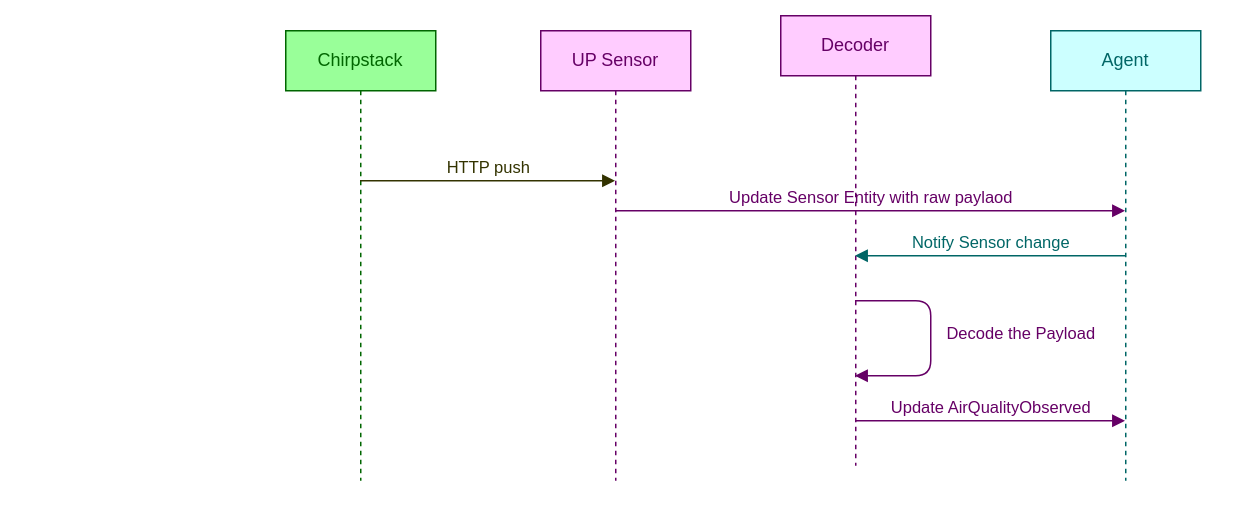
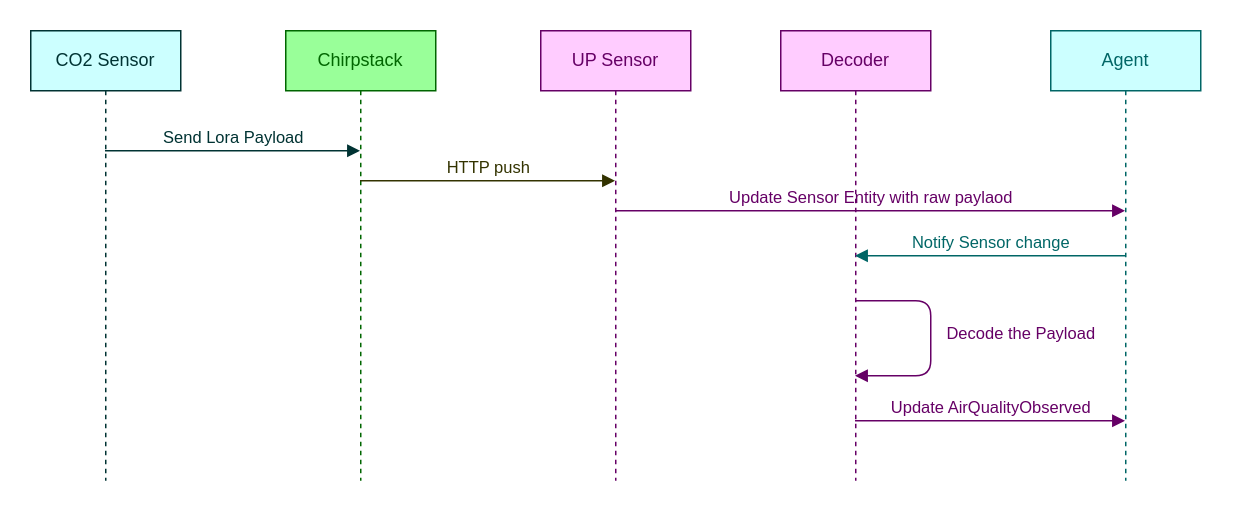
  <mxCell id="0" />
  <mxCell id="1" parent="0" />
+ <mxCell id="2" value="CO2 Sensor" style="shape=umlLifeline;perimeter=lifelinePerimeter;whiteSpace=wrap;html=1;container=1;collapsible=0;recursiveResize=0;outlineConnect=0;fontColor=#003333;strokeColor=#003333;fillColor=#CCFFFF;" vertex="1" parent="1"><mxGeometry x="20" y="20" width="100" height="300" as="geometry" /></mxCell>
  <mxCell id="3" value="Chirpstack" style="shape=umlLifeline;perimeter=lifelinePerimeter;whiteSpace=wrap;html=1;container=1;collapsible=0;recursiveResize=0;outlineConnect=0;fillColor=#99FF99;strokeColor=#006600;fontColor=#006600;" vertex="1" parent="1"><mxGeometry x="190" y="20" width="100" height="300" as="geometry" /></mxCell>
  <mxCell id="4" value="UP Sensor" style="shape=umlLifeline;perimeter=lifelinePerimeter;whiteSpace=wrap;html=1;container=1;collapsible=0;recursiveResize=0;outlineConnect=0;fillColor=#FFCCFF;strokeColor=#660066;fontColor=#660066;" vertex="1" parent="1"><mxGeometry x="360" y="20" width="100" height="300" as="geometry" /></mxCell>
- <mxCell id="5" value="Decoder" style="shape=umlLifeline;perimeter=lifelinePerimeter;whiteSpace=wrap;html=1;container=1;collapsible=0;recursiveResize=0;outlineConnect=0;fillColor=#FFCCFF;strokeColor=#660066;fontColor=#660066;" vertex="1" parent="1"><mxGeometry x="520" y="10" width="100" height="300" as="geometry" /></mxCell>
+ <mxCell id="5" value="Decoder" style="shape=umlLifeline;perimeter=lifelinePerimeter;whiteSpace=wrap;html=1;container=1;collapsible=0;recursiveResize=0;outlineConnect=0;fillColor=#FFCCFF;strokeColor=#660066;fontColor=#660066;" vertex="1" parent="1"><mxGeometry x="520" y="20" width="100" height="300" as="geometry" /></mxCell>
  <mxCell id="6" value="Agent" style="shape=umlLifeline;perimeter=lifelinePerimeter;whiteSpace=wrap;html=1;container=1;collapsible=0;recursiveResize=0;outlineConnect=0;strokeColor=#006666;fontColor=#006666;fillColor=#CCFFFF;" vertex="1" parent="1"><mxGeometry x="700" y="20" width="100" height="300" as="geometry" /></mxCell>
+ <mxCell id="7" value="Send Lora Payload" style="html=1;verticalAlign=bottom;endArrow=block;strokeColor=#003333;labelBackgroundColor=none;fontColor=#003333;" edge="1" parent="1" source="2" target="3"><mxGeometry width="80" relative="1" as="geometry"><mxPoint x="350" y="460" as="sourcePoint" /><mxPoint x="430" y="460" as="targetPoint" /><Array as="points"><mxPoint x="100" y="100" /></Array></mxGeometry></mxCell>
  <mxCell id="8" value="HTTP push" style="html=1;verticalAlign=bottom;endArrow=block;fontColor=#333300;labelBackgroundColor=none;strokeColor=#333300;" edge="1" parent="1" source="3" target="4"><mxGeometry width="80" relative="1" as="geometry"><mxPoint x="350" y="460" as="sourcePoint" /><mxPoint x="430" y="460" as="targetPoint" /><Array as="points"><mxPoint x="270" y="120" /></Array></mxGeometry></mxCell>
  <mxCell id="9" value="Update Sensor Entity with raw paylaod" style="html=1;verticalAlign=bottom;endArrow=block;labelBackgroundColor=none;fontColor=#660066;strokeColor=#660066;" edge="1" parent="1" source="4" target="6"><mxGeometry width="80" relative="1" as="geometry"><mxPoint x="350" y="460" as="sourcePoint" /><mxPoint x="430" y="460" as="targetPoint" /><Array as="points"><mxPoint x="430" y="140" /></Array></mxGeometry></mxCell>
  <mxCell id="10" value="Notify Sensor change" style="html=1;verticalAlign=bottom;endArrow=block;strokeColor=#006666;fontColor=#006666;labelBackgroundColor=none;" edge="1" parent="1" source="6" target="5"><mxGeometry width="80" relative="1" as="geometry"><mxPoint x="350" y="460" as="sourcePoint" /><mxPoint x="430" y="460" as="targetPoint" /><Array as="points" /></mxGeometry></mxCell>
  <mxCell id="11" value="Decode the Payload" style="html=1;verticalAlign=bottom;endArrow=block;labelBackgroundColor=none;fontColor=#660066;strokeColor=#660066;" edge="1" parent="1" source="5" target="5"><mxGeometry x="0.066" y="60" width="80" relative="1" as="geometry"><mxPoint x="350" y="460" as="sourcePoint" /><mxPoint x="620" y="300" as="targetPoint" /><Array as="points"><mxPoint x="620" y="200" /><mxPoint x="620" y="250" /></Array><mxPoint y="1" as="offset" /></mxGeometry></mxCell>
  <mxCell id="12" value="Update AirQualityObserved" style="html=1;verticalAlign=bottom;endArrow=block;labelBackgroundColor=none;fontColor=#660066;strokeColor=#660066;" edge="1" parent="1" source="5" target="6"><mxGeometry width="80" relative="1" as="geometry"><mxPoint x="350" y="460" as="sourcePoint" /><mxPoint x="430" y="460" as="targetPoint" /><Array as="points"><mxPoint x="710" y="280" /></Array></mxGeometry></mxCell>
